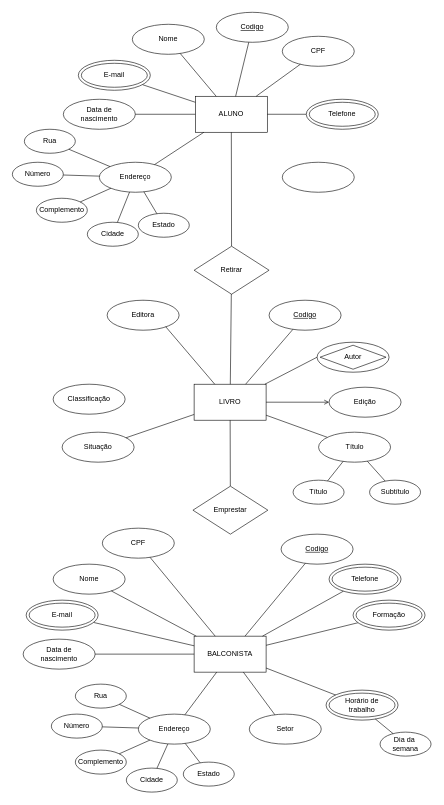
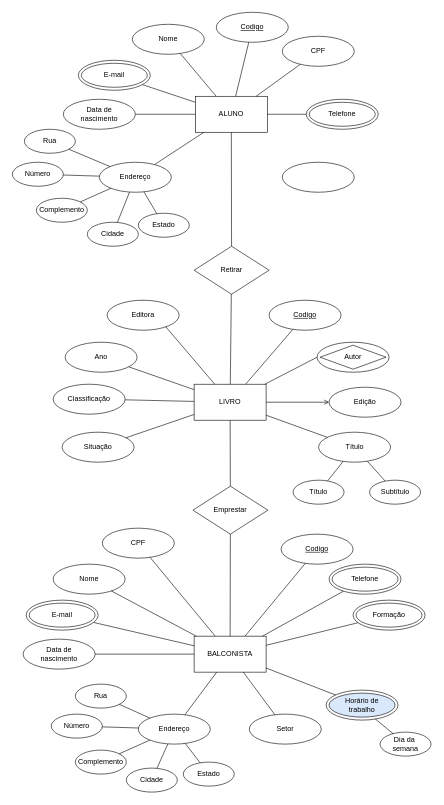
  <mxCell id="0" />
  <mxCell id="1" parent="0" />
  <mxCell id="2" value="ALUNO" style="rounded=0;whiteSpace=wrap;html=1;" vertex="1" parent="1"><mxGeometry x="325" y="160" width="120" height="60" as="geometry" /></mxCell>
  <mxCell id="3" value="Endereço" style="ellipse;whiteSpace=wrap;html=1;" vertex="1" parent="1"><mxGeometry x="165" y="270" width="120" height="50" as="geometry" /></mxCell>
  <mxCell id="4" value="Nome" style="ellipse;whiteSpace=wrap;html=1;" vertex="1" parent="1"><mxGeometry x="220" y="40" width="120" height="50" as="geometry" /></mxCell>
  <mxCell id="5" value="&lt;u&gt;Codigo&lt;/u&gt;" style="ellipse;whiteSpace=wrap;html=1;" vertex="1" parent="1"><mxGeometry x="360" y="20" width="120" height="50" as="geometry" /></mxCell>
  <mxCell id="6" value="" style="endArrow=none;html=1;rounded=0;" edge="1" parent="1" source="2" target="4"><mxGeometry width="50" height="50" relative="1" as="geometry"><mxPoint x="365" y="210" as="sourcePoint" /><mxPoint x="415" y="160" as="targetPoint" /></mxGeometry></mxCell>
  <mxCell id="7" value="" style="endArrow=none;html=1;rounded=0;" edge="1" parent="1" source="5" target="2"><mxGeometry width="50" height="50" relative="1" as="geometry"><mxPoint x="395" y="170" as="sourcePoint" /><mxPoint x="395" y="120" as="targetPoint" /></mxGeometry></mxCell>
  <mxCell id="8" value="" style="endArrow=none;html=1;rounded=0;" edge="1" parent="1" source="2" target="29"><mxGeometry width="50" height="50" relative="1" as="geometry"><mxPoint x="395" y="190" as="sourcePoint" /><mxPoint x="405" y="130" as="targetPoint" /></mxGeometry></mxCell>
  <mxCell id="9" value="" style="endArrow=none;html=1;rounded=0;" edge="1" parent="1" source="3" target="2"><mxGeometry width="50" height="50" relative="1" as="geometry"><mxPoint x="425" y="200" as="sourcePoint" /><mxPoint x="425" y="150" as="targetPoint" /></mxGeometry></mxCell>
  <mxCell id="10" value="CPF" style="ellipse;whiteSpace=wrap;html=1;" vertex="1" parent="1"><mxGeometry x="470" y="60" width="120" height="50" as="geometry" /></mxCell>
  <mxCell id="11" value="Data de&lt;br&gt;nascimento" style="ellipse;whiteSpace=wrap;html=1;" vertex="1" parent="1"><mxGeometry x="105" y="165" width="120" height="50" as="geometry" /></mxCell>
  <mxCell id="12" value="" style="endArrow=none;html=1;rounded=0;" edge="1" parent="1" source="11" target="2"><mxGeometry width="50" height="50" relative="1" as="geometry"><mxPoint x="365" y="210" as="sourcePoint" /><mxPoint x="415" y="160" as="targetPoint" /></mxGeometry></mxCell>
  <mxCell id="13" value="" style="endArrow=none;html=1;rounded=0;" edge="1" parent="1" source="2" target="10"><mxGeometry width="50" height="50" relative="1" as="geometry"><mxPoint x="445" y="220" as="sourcePoint" /><mxPoint x="445" y="170" as="targetPoint" /></mxGeometry></mxCell>
  <mxCell id="14" value="Rua" style="ellipse;whiteSpace=wrap;html=1;" vertex="1" parent="1"><mxGeometry x="40" y="215" width="85" height="40" as="geometry" /></mxCell>
  <mxCell id="15" value="Número" style="ellipse;whiteSpace=wrap;html=1;" vertex="1" parent="1"><mxGeometry x="20" y="270" width="85" height="40" as="geometry" /></mxCell>
  <mxCell id="16" value="Complemento" style="ellipse;whiteSpace=wrap;html=1;" vertex="1" parent="1"><mxGeometry x="60" y="330" width="85" height="40" as="geometry" /></mxCell>
  <mxCell id="17" value="" style="endArrow=none;html=1;rounded=0;" edge="1" parent="1" source="14" target="3"><mxGeometry width="50" height="50" relative="1" as="geometry"><mxPoint x="360" y="220" as="sourcePoint" /><mxPoint x="410" y="170" as="targetPoint" /></mxGeometry></mxCell>
  <mxCell id="18" value="" style="endArrow=none;html=1;rounded=0;" edge="1" parent="1" source="15" target="3"><mxGeometry width="50" height="50" relative="1" as="geometry"><mxPoint x="128.043" y="270.965" as="sourcePoint" /><mxPoint x="187.243" y="289.866" as="targetPoint" /></mxGeometry></mxCell>
  <mxCell id="19" value="" style="endArrow=none;html=1;rounded=0;" edge="1" parent="1" source="3" target="16"><mxGeometry width="50" height="50" relative="1" as="geometry"><mxPoint x="138.043" y="280.965" as="sourcePoint" /><mxPoint x="197.243" y="299.866" as="targetPoint" /></mxGeometry></mxCell>
  <mxCell id="20" value="" style="endArrow=none;html=1;rounded=0;" edge="1" parent="1" source="2" target="26"><mxGeometry width="50" height="50" relative="1" as="geometry"><mxPoint x="360" y="220" as="sourcePoint" /><mxPoint x="410" y="170" as="targetPoint" /></mxGeometry></mxCell>
  <mxCell id="21" value="Cidade" style="ellipse;whiteSpace=wrap;html=1;" vertex="1" parent="1"><mxGeometry x="145" y="370" width="85" height="40" as="geometry" /></mxCell>
  <mxCell id="22" value="Estado" style="ellipse;whiteSpace=wrap;html=1;" vertex="1" parent="1"><mxGeometry x="230" y="355" width="85" height="40" as="geometry" /></mxCell>
  <mxCell id="23" value="" style="endArrow=none;html=1;rounded=0;" edge="1" parent="1" source="21" target="3"><mxGeometry width="50" height="50" relative="1" as="geometry"><mxPoint x="360" y="220" as="sourcePoint" /><mxPoint x="410" y="170" as="targetPoint" /></mxGeometry></mxCell>
  <mxCell id="24" value="" style="endArrow=none;html=1;rounded=0;" edge="1" parent="1" source="22" target="3"><mxGeometry width="50" height="50" relative="1" as="geometry"><mxPoint x="221.2" y="380.076" as="sourcePoint" /><mxPoint x="230.539" y="329.931" as="targetPoint" /></mxGeometry></mxCell>
  <mxCell id="25" value="" style="group" connectable="0" vertex="1" parent="1"><mxGeometry x="130" y="100" width="120" height="50" as="geometry" /></mxCell>
  <mxCell id="26" value="" style="ellipse;whiteSpace=wrap;html=1;" vertex="1" parent="25"><mxGeometry width="120" height="50" as="geometry" /></mxCell>
  <mxCell id="27" value="E-mail" style="ellipse;whiteSpace=wrap;html=1;" vertex="1" parent="25"><mxGeometry x="5" y="5" width="110" height="40" as="geometry" /></mxCell>
  <mxCell id="28" value="" style="group" connectable="0" vertex="1" parent="1"><mxGeometry x="510" y="165" width="120" height="50" as="geometry" /></mxCell>
  <mxCell id="29" value="" style="ellipse;whiteSpace=wrap;html=1;" vertex="1" parent="28"><mxGeometry width="120" height="50" as="geometry" /></mxCell>
  <mxCell id="30" value="Telefone" style="ellipse;whiteSpace=wrap;html=1;" vertex="1" parent="28"><mxGeometry x="5" y="5" width="110" height="40" as="geometry" /></mxCell>
  <mxCell id="31" value="" style="group" connectable="0" vertex="1" parent="1"><mxGeometry x="470" y="270" width="120" height="50" as="geometry" /></mxCell>
  <mxCell id="32" value="" style="ellipse;whiteSpace=wrap;html=1;" vertex="1" parent="31"><mxGeometry width="120" height="50" as="geometry" /></mxCell>
  <mxCell id="33" value="" style="endArrow=none;html=1;rounded=0;" edge="1" parent="1" source="58" target="2"><mxGeometry width="50" height="50" relative="1" as="geometry"><mxPoint x="240" y="430" as="sourcePoint" /><mxPoint x="290" y="380" as="targetPoint" /></mxGeometry></mxCell>
  <mxCell id="34" value="LIVRO" style="rounded=0;whiteSpace=wrap;html=1;" vertex="1" parent="1"><mxGeometry x="323" y="640" width="120" height="60" as="geometry" /></mxCell>
  <mxCell id="35" value="&lt;u&gt;Codigo&lt;/u&gt;" style="ellipse;whiteSpace=wrap;html=1;" vertex="1" parent="1"><mxGeometry x="448" y="500" width="120" height="50" as="geometry" /></mxCell>
  <mxCell id="36" value="" style="endArrow=none;html=1;rounded=0;" edge="1" parent="1" source="34" target="53"><mxGeometry width="50" height="50" relative="1" as="geometry"><mxPoint x="363" y="690" as="sourcePoint" /><mxPoint x="413" y="640" as="targetPoint" /></mxGeometry></mxCell>
  <mxCell id="37" value="" style="endArrow=none;html=1;rounded=0;" edge="1" parent="1" source="35" target="34"><mxGeometry width="50" height="50" relative="1" as="geometry"><mxPoint x="393" y="650" as="sourcePoint" /><mxPoint x="393" y="600" as="targetPoint" /></mxGeometry></mxCell>
  <mxCell id="38" value="" style="endArrow=open;html=1;rounded=0;" edge="1" parent="1" source="34" target="50"><mxGeometry width="50" height="50" relative="1" as="geometry"><mxPoint x="393" y="670" as="sourcePoint" /><mxPoint x="403" y="610" as="targetPoint" /></mxGeometry></mxCell>
  <mxCell id="39" value="" style="endArrow=none;html=1;rounded=0;entryX=0;entryY=0.5;entryDx=0;entryDy=0;" edge="1" parent="1" source="34" target="47"><mxGeometry width="50" height="50" relative="1" as="geometry"><mxPoint x="443" y="700" as="sourcePoint" /><mxPoint x="488" y="670" as="targetPoint" /></mxGeometry></mxCell>
+ <mxCell id="40" value="" style="endArrow=none;html=1;rounded=0;" edge="1" parent="1" source="34" target="51"><mxGeometry width="50" height="50" relative="1" as="geometry"><mxPoint x="358" y="700" as="sourcePoint" /><mxPoint x="408" y="650" as="targetPoint" /></mxGeometry></mxCell>
+ <mxCell id="41" value="" style="endArrow=none;html=1;rounded=0;" edge="1" parent="1" source="42" target="34"><mxGeometry width="50" height="50" relative="1" as="geometry"><mxPoint x="249.606" y="757.496" as="sourcePoint" /><mxPoint x="408" y="650" as="targetPoint" /></mxGeometry></mxCell>
  <mxCell id="42" value="Classificação" style="ellipse;whiteSpace=wrap;html=1;" vertex="1" parent="1"><mxGeometry x="88" y="640" width="120" height="50" as="geometry" /></mxCell>
  <mxCell id="43" value="" style="endArrow=none;html=1;rounded=0;exitX=0.5;exitY=0;exitDx=0;exitDy=0;" edge="1" parent="1" source="49" target="34"><mxGeometry width="50" height="50" relative="1" as="geometry"><mxPoint x="348" y="700" as="sourcePoint" /><mxPoint x="398" y="650" as="targetPoint" /></mxGeometry></mxCell>
  <mxCell id="44" value="Situação" style="ellipse;whiteSpace=wrap;html=1;" vertex="1" parent="1"><mxGeometry x="103" y="720" width="120" height="50" as="geometry" /></mxCell>
  <mxCell id="45" value="" style="endArrow=none;html=1;rounded=0;" edge="1" parent="1" source="44" target="34"><mxGeometry width="50" height="50" relative="1" as="geometry"><mxPoint x="348" y="700" as="sourcePoint" /><mxPoint x="398" y="650" as="targetPoint" /></mxGeometry></mxCell>
  <mxCell id="46" value="" style="group" connectable="0" vertex="1" parent="1"><mxGeometry x="528" y="570" width="120" height="50" as="geometry" /></mxCell>
  <mxCell id="47" value="" style="ellipse;whiteSpace=wrap;html=1;" vertex="1" parent="46"><mxGeometry width="120" height="50" as="geometry" /></mxCell>
  <mxCell id="48" value="Autor" style="rhombus;whiteSpace=wrap;html=1;" vertex="1" parent="46"><mxGeometry x="5" y="5" width="110" height="40" as="geometry" /></mxCell>
  <mxCell id="49" value="Editora" style="ellipse;whiteSpace=wrap;html=1;" vertex="1" parent="1"><mxGeometry x="178" y="500" width="120" height="50" as="geometry" /></mxCell>
  <mxCell id="50" value="Edição" style="ellipse;whiteSpace=wrap;html=1;" vertex="1" parent="1"><mxGeometry x="548" y="645" width="120" height="50" as="geometry" /></mxCell>
+ <mxCell id="51" value="Ano" style="ellipse;whiteSpace=wrap;html=1;" vertex="1" parent="1"><mxGeometry x="108" y="570" width="120" height="50" as="geometry" /></mxCell>
  <mxCell id="52" value="" style="group" connectable="0" vertex="1" parent="1"><mxGeometry x="488" y="720" width="212.5" height="120" as="geometry" /></mxCell>
  <mxCell id="53" value="Título" style="ellipse;whiteSpace=wrap;html=1;" vertex="1" parent="52"><mxGeometry x="42.5" width="120" height="50" as="geometry" /></mxCell>
  <mxCell id="54" value="Subtítulo" style="ellipse;whiteSpace=wrap;html=1;" vertex="1" parent="52"><mxGeometry x="127.5" y="80" width="85" height="40" as="geometry" /></mxCell>
  <mxCell id="55" value="Título" style="ellipse;whiteSpace=wrap;html=1;" vertex="1" parent="52"><mxGeometry y="80" width="85" height="40" as="geometry" /></mxCell>
  <mxCell id="56" value="" style="endArrow=none;html=1;rounded=0;" edge="1" parent="52" source="53" target="55"><mxGeometry width="50" height="50" relative="1" as="geometry"><mxPoint x="77.5" y="40" as="sourcePoint" /><mxPoint x="127.5" y="-10" as="targetPoint" /></mxGeometry></mxCell>
  <mxCell id="57" value="" style="endArrow=none;html=1;rounded=0;" edge="1" parent="52" source="53" target="54"><mxGeometry width="50" height="50" relative="1" as="geometry"><mxPoint x="95.499" y="11.025" as="sourcePoint" /><mxPoint x="73.183" y="-20.986" as="targetPoint" /></mxGeometry></mxCell>
  <mxCell id="58" value="Retirar" style="rhombus;whiteSpace=wrap;html=1;" vertex="1" parent="1"><mxGeometry x="323" y="410" width="125" height="80" as="geometry" /></mxCell>
  <mxCell id="59" value="" style="endArrow=none;html=1;rounded=0;" edge="1" parent="1" source="34"><mxGeometry width="50" height="50" relative="1" as="geometry"><mxPoint x="404.423" y="420.049" as="sourcePoint" /><mxPoint x="385.049" y="489.711" as="targetPoint" /></mxGeometry></mxCell>
  <mxCell id="60" value="" style="endArrow=none;html=1;rounded=0;" edge="1" parent="1" source="61" target="34"><mxGeometry width="50" height="50" relative="1" as="geometry"><mxPoint x="383" y="800" as="sourcePoint" /><mxPoint x="403.058" y="760" as="targetPoint" /></mxGeometry></mxCell>
  <mxCell id="61" value="Emprestar" style="rhombus;whiteSpace=wrap;html=1;" vertex="1" parent="1"><mxGeometry x="321" y="810" width="125" height="80" as="geometry" /></mxCell>
  <mxCell id="62" value="" style="group" connectable="0" vertex="1" parent="1"><mxGeometry x="38" y="880" width="680" height="440" as="geometry" /></mxCell>
  <mxCell id="63" value="BALCONISTA" style="rounded=0;whiteSpace=wrap;html=1;" vertex="1" parent="62"><mxGeometry x="285" y="180" width="120" height="60" as="geometry" /></mxCell>
  <mxCell id="64" value="Nome" style="ellipse;whiteSpace=wrap;html=1;" vertex="1" parent="62"><mxGeometry x="50" y="60" width="120" height="50" as="geometry" /></mxCell>
  <mxCell id="65" value="&lt;u&gt;Codigo&lt;/u&gt;" style="ellipse;whiteSpace=wrap;html=1;" vertex="1" parent="62"><mxGeometry x="430" y="10" width="120" height="50" as="geometry" /></mxCell>
  <mxCell id="66" value="" style="endArrow=none;html=1;rounded=0;" edge="1" parent="62" source="63" target="64"><mxGeometry width="50" height="50" relative="1" as="geometry"><mxPoint x="325" y="230" as="sourcePoint" /><mxPoint x="375" y="180" as="targetPoint" /></mxGeometry></mxCell>
  <mxCell id="67" value="" style="endArrow=none;html=1;rounded=0;" edge="1" parent="62" source="65" target="63"><mxGeometry width="50" height="50" relative="1" as="geometry"><mxPoint x="355" y="190" as="sourcePoint" /><mxPoint x="355" y="140" as="targetPoint" /></mxGeometry></mxCell>
  <mxCell id="68" value="" style="endArrow=none;html=1;rounded=0;" edge="1" parent="62" source="63" target="79"><mxGeometry width="50" height="50" relative="1" as="geometry"><mxPoint x="355" y="210" as="sourcePoint" /><mxPoint x="365" y="150" as="targetPoint" /></mxGeometry></mxCell>
  <mxCell id="69" value="CPF" style="ellipse;whiteSpace=wrap;html=1;" vertex="1" parent="62"><mxGeometry x="132" width="120" height="50" as="geometry" /></mxCell>
  <mxCell id="70" value="Data de&lt;br&gt;nascimento" style="ellipse;whiteSpace=wrap;html=1;" vertex="1" parent="62"><mxGeometry y="185" width="120" height="50" as="geometry" /></mxCell>
  <mxCell id="71" value="" style="endArrow=none;html=1;rounded=0;" edge="1" parent="62" source="70" target="63"><mxGeometry width="50" height="50" relative="1" as="geometry"><mxPoint x="325" y="230" as="sourcePoint" /><mxPoint x="375" y="180" as="targetPoint" /></mxGeometry></mxCell>
  <mxCell id="72" value="" style="endArrow=none;html=1;rounded=0;" edge="1" parent="62" source="63" target="69"><mxGeometry width="50" height="50" relative="1" as="geometry"><mxPoint x="405" y="240" as="sourcePoint" /><mxPoint x="405" y="190" as="targetPoint" /></mxGeometry></mxCell>
  <mxCell id="73" value="" style="endArrow=none;html=1;rounded=0;" edge="1" parent="62" source="63" target="76"><mxGeometry width="50" height="50" relative="1" as="geometry"><mxPoint x="320" y="240" as="sourcePoint" /><mxPoint x="370" y="190" as="targetPoint" /></mxGeometry></mxCell>
  <mxCell id="74" value="" style="endArrow=none;html=1;rounded=0;" edge="1" parent="62" source="83" target="63"><mxGeometry width="50" height="50" relative="1" as="geometry"><mxPoint x="320" y="240" as="sourcePoint" /><mxPoint x="370" y="190" as="targetPoint" /></mxGeometry></mxCell>
  <mxCell id="75" value="" style="group" connectable="0" vertex="1" parent="62"><mxGeometry x="5" y="120" width="120" height="50" as="geometry" /></mxCell>
  <mxCell id="76" value="" style="ellipse;whiteSpace=wrap;html=1;" vertex="1" parent="75"><mxGeometry width="120" height="50" as="geometry" /></mxCell>
  <mxCell id="77" value="E-mail" style="ellipse;whiteSpace=wrap;html=1;" vertex="1" parent="75"><mxGeometry x="5" y="5" width="110" height="40" as="geometry" /></mxCell>
  <mxCell id="78" value="" style="group" connectable="0" vertex="1" parent="62"><mxGeometry x="510" y="60" width="120" height="50" as="geometry" /></mxCell>
  <mxCell id="79" value="" style="ellipse;whiteSpace=wrap;html=1;" vertex="1" parent="78"><mxGeometry width="120" height="50" as="geometry" /></mxCell>
  <mxCell id="80" value="Telefone" style="ellipse;whiteSpace=wrap;html=1;" vertex="1" parent="78"><mxGeometry x="5" y="5" width="110" height="40" as="geometry" /></mxCell>
  <mxCell id="81" value="" style="group" connectable="0" vertex="1" parent="62"><mxGeometry x="550" y="120" width="120" height="50" as="geometry" /></mxCell>
  <mxCell id="82" value="" style="ellipse;whiteSpace=wrap;html=1;" vertex="1" parent="81"><mxGeometry width="120" height="50" as="geometry" /></mxCell>
  <mxCell id="83" value="Formação" style="ellipse;whiteSpace=wrap;html=1;" vertex="1" parent="81"><mxGeometry x="5" y="5" width="110" height="40" as="geometry" /></mxCell>
  <mxCell id="84" value="Setor" style="ellipse;whiteSpace=wrap;html=1;" vertex="1" parent="62"><mxGeometry x="377" y="310" width="120" height="50" as="geometry" /></mxCell>
  <mxCell id="85" value="" style="endArrow=none;html=1;rounded=0;" edge="1" parent="62" source="84" target="63"><mxGeometry width="50" height="50" relative="1" as="geometry"><mxPoint x="310" y="270" as="sourcePoint" /><mxPoint x="360" y="220" as="targetPoint" /></mxGeometry></mxCell>
  <mxCell id="86" value="" style="endArrow=none;html=1;rounded=0;" edge="1" parent="62" source="90" target="63"><mxGeometry width="50" height="50" relative="1" as="geometry"><mxPoint x="435.126" y="292.25" as="sourcePoint" /><mxPoint x="355" y="250" as="targetPoint" /></mxGeometry></mxCell>
  <mxCell id="87" value="" style="group" connectable="0" vertex="1" parent="62"><mxGeometry x="505" y="270" width="175" height="110" as="geometry" /></mxCell>
  <mxCell id="88" value="" style="group" connectable="0" vertex="1" parent="87"><mxGeometry width="120" height="50" as="geometry" /></mxCell>
  <mxCell id="89" value="" style="ellipse;whiteSpace=wrap;html=1;" vertex="1" parent="88"><mxGeometry width="120" height="50" as="geometry" /></mxCell>
- <mxCell id="90" value="Horário de&lt;br&gt;trabalho" style="ellipse;whiteSpace=wrap;html=1;" vertex="1" parent="88"><mxGeometry x="5" y="5" width="110" height="40" as="geometry" /></mxCell>
+ <mxCell id="90" value="Horário de&lt;br&gt;trabalho" style="ellipse;whiteSpace=wrap;html=1;fillColor=#dae8fc;" vertex="1" parent="88"><mxGeometry x="5" y="5" width="110" height="40" as="geometry" /></mxCell>
  <mxCell id="91" value="Dia da&amp;nbsp;&lt;br&gt;semana" style="ellipse;whiteSpace=wrap;html=1;" vertex="1" parent="87"><mxGeometry x="90" y="70" width="85" height="40" as="geometry" /></mxCell>
  <mxCell id="92" value="" style="endArrow=none;html=1;rounded=0;entryX=0.683;entryY=0.96;entryDx=0;entryDy=0;entryPerimeter=0;" edge="1" parent="87" source="91" target="89"><mxGeometry width="50" height="50" relative="1" as="geometry"><mxPoint x="-171.891" y="91.181" as="sourcePoint" /><mxPoint x="-196.886" y="58.834" as="targetPoint" /></mxGeometry></mxCell>
  <mxCell id="93" value="" style="group" connectable="0" vertex="1" parent="62"><mxGeometry x="47" y="260" width="305" height="180" as="geometry" /></mxCell>
  <mxCell id="94" value="Endereço" style="ellipse;whiteSpace=wrap;html=1;" vertex="1" parent="93"><mxGeometry x="145" y="50" width="120" height="50" as="geometry" /></mxCell>
  <mxCell id="95" value="Rua" style="ellipse;whiteSpace=wrap;html=1;" vertex="1" parent="93"><mxGeometry x="40" width="85" height="40" as="geometry" /></mxCell>
  <mxCell id="96" value="Número" style="ellipse;whiteSpace=wrap;html=1;" vertex="1" parent="93"><mxGeometry y="50" width="85" height="40" as="geometry" /></mxCell>
  <mxCell id="97" value="Complemento" style="ellipse;whiteSpace=wrap;html=1;" vertex="1" parent="93"><mxGeometry x="40" y="110" width="85" height="40" as="geometry" /></mxCell>
  <mxCell id="98" value="" style="endArrow=none;html=1;rounded=0;" edge="1" parent="93" source="95" target="94"><mxGeometry width="50" height="50" relative="1" as="geometry"><mxPoint x="340" as="sourcePoint" /><mxPoint x="390" y="-50" as="targetPoint" /></mxGeometry></mxCell>
  <mxCell id="99" value="" style="endArrow=none;html=1;rounded=0;" edge="1" parent="93" source="96" target="94"><mxGeometry width="50" height="50" relative="1" as="geometry"><mxPoint x="108.043" y="50.965" as="sourcePoint" /><mxPoint x="167.243" y="69.866" as="targetPoint" /></mxGeometry></mxCell>
  <mxCell id="100" value="" style="endArrow=none;html=1;rounded=0;" edge="1" parent="93" source="94" target="97"><mxGeometry width="50" height="50" relative="1" as="geometry"><mxPoint x="118.043" y="60.965" as="sourcePoint" /><mxPoint x="177.243" y="79.866" as="targetPoint" /></mxGeometry></mxCell>
  <mxCell id="101" value="Cidade" style="ellipse;whiteSpace=wrap;html=1;" vertex="1" parent="93"><mxGeometry x="125" y="140" width="85" height="40" as="geometry" /></mxCell>
  <mxCell id="102" value="Estado" style="ellipse;whiteSpace=wrap;html=1;" vertex="1" parent="93"><mxGeometry x="220" y="130" width="85" height="40" as="geometry" /></mxCell>
  <mxCell id="103" value="" style="endArrow=none;html=1;rounded=0;" edge="1" parent="93" source="101" target="94"><mxGeometry width="50" height="50" relative="1" as="geometry"><mxPoint x="340" as="sourcePoint" /><mxPoint x="390" y="-50" as="targetPoint" /></mxGeometry></mxCell>
  <mxCell id="104" value="" style="endArrow=none;html=1;rounded=0;" edge="1" parent="93" source="102" target="94"><mxGeometry width="50" height="50" relative="1" as="geometry"><mxPoint x="201.2" y="160.076" as="sourcePoint" /><mxPoint x="210.539" y="109.931" as="targetPoint" /></mxGeometry></mxCell>
+ <mxCell id="105" value="" style="endArrow=none;html=1;rounded=0;" edge="1" parent="62" source="63" target="61"><mxGeometry width="50" height="50" relative="1" as="geometry"><mxPoint x="350.341" y="160" as="sourcePoint" /><mxPoint x="366" y="-30" as="targetPoint" /></mxGeometry></mxCell>
  <mxCell id="106" value="" style="endArrow=none;html=1;rounded=0;" edge="1" parent="62" source="94" target="63"><mxGeometry width="50" height="50" relative="1" as="geometry"><mxPoint x="525" y="1160" as="sourcePoint" /><mxPoint x="525" y="1110" as="targetPoint" /></mxGeometry></mxCell>
